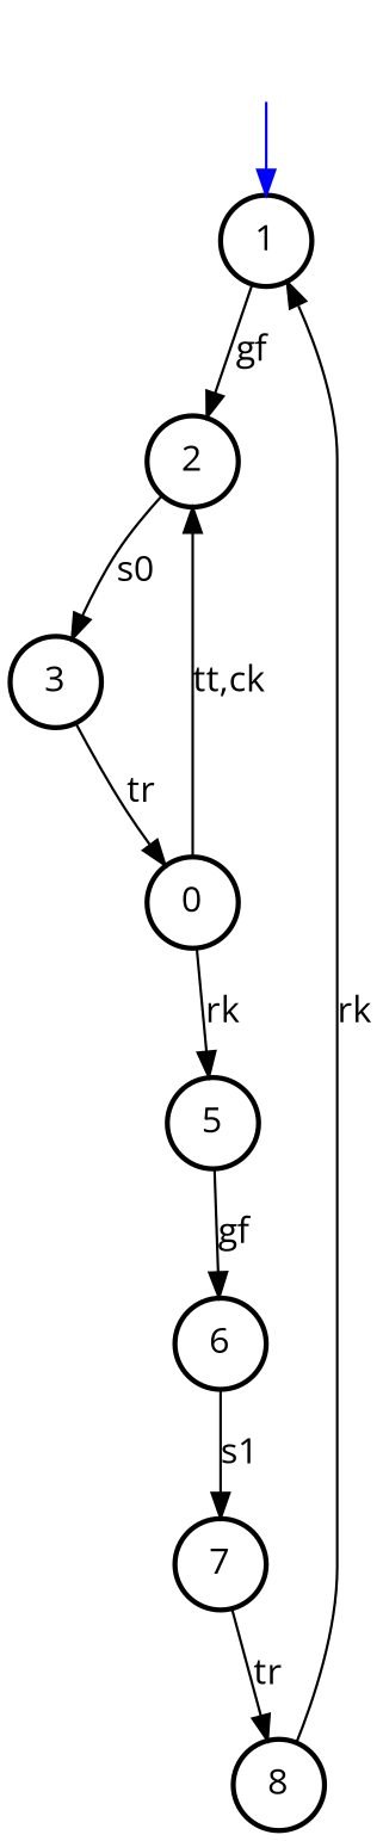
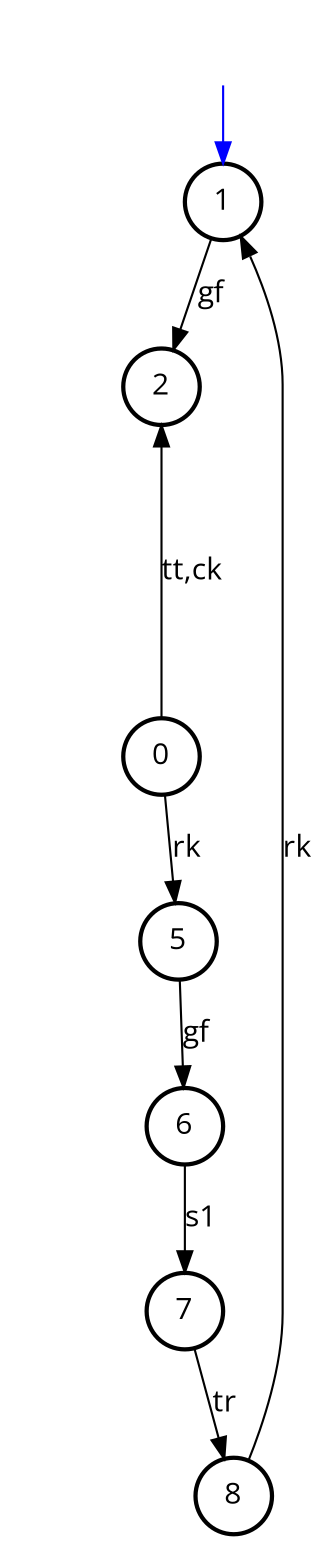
  digraph {
    fontname="Open Sans"
    node [constraint=false fontname="Open Sans" peripheries=1 shape=circle style=bold]
    edge [fontname="Open Sans"]
    n1 [label=1]
    n2 [label=2]
-   n3 [label=3]
    n4 [label=0]
    n5 [label=5]
    n6 [label=6]
    n7 [label=7]
    n8 [label=8]
    " " [shape=plaintext peripheries=""]
    n1 -> n2 [label=gf]
-   n2 -> n3 [label=s0]
-   n3 -> n4 [label=tr]
    n4 -> n2 [label="tt,ck"]
    n4 -> n5 [label=rk]
    n5 -> n6 [label=gf]
    n6 -> n7 [label=s1]
    n7 -> n8 [label=tr]
    n8 -> n1 [label=rk]
    " " -> n1 [color=blue]
  }
